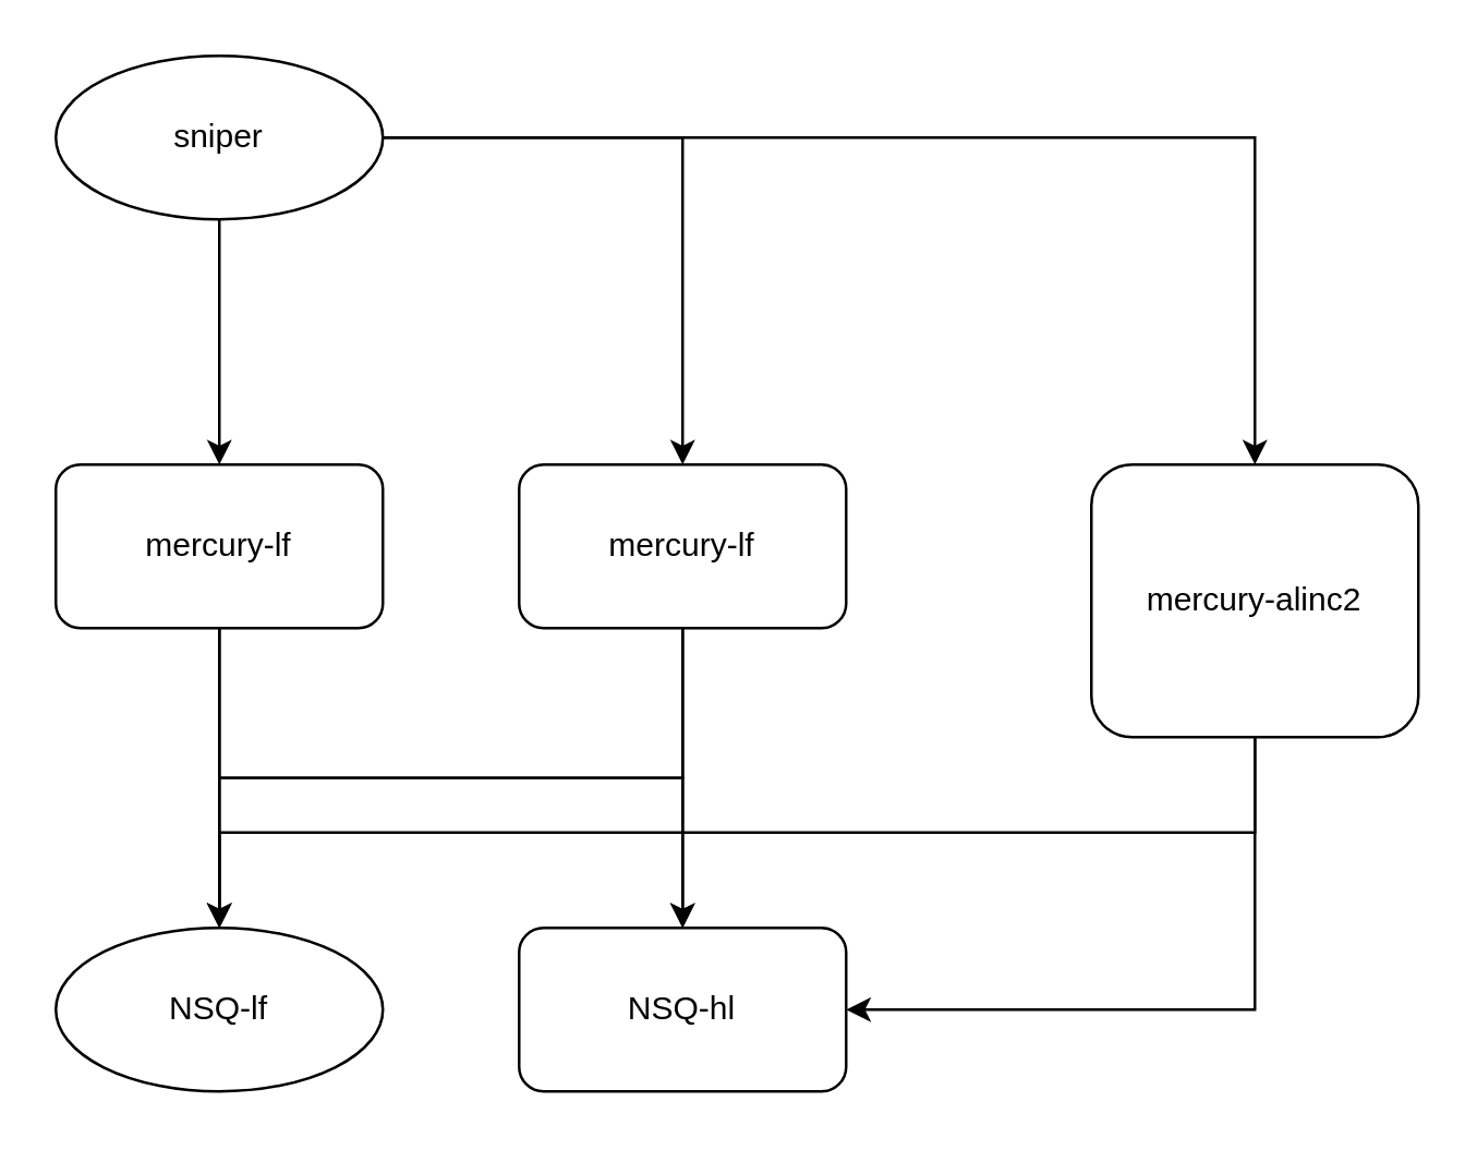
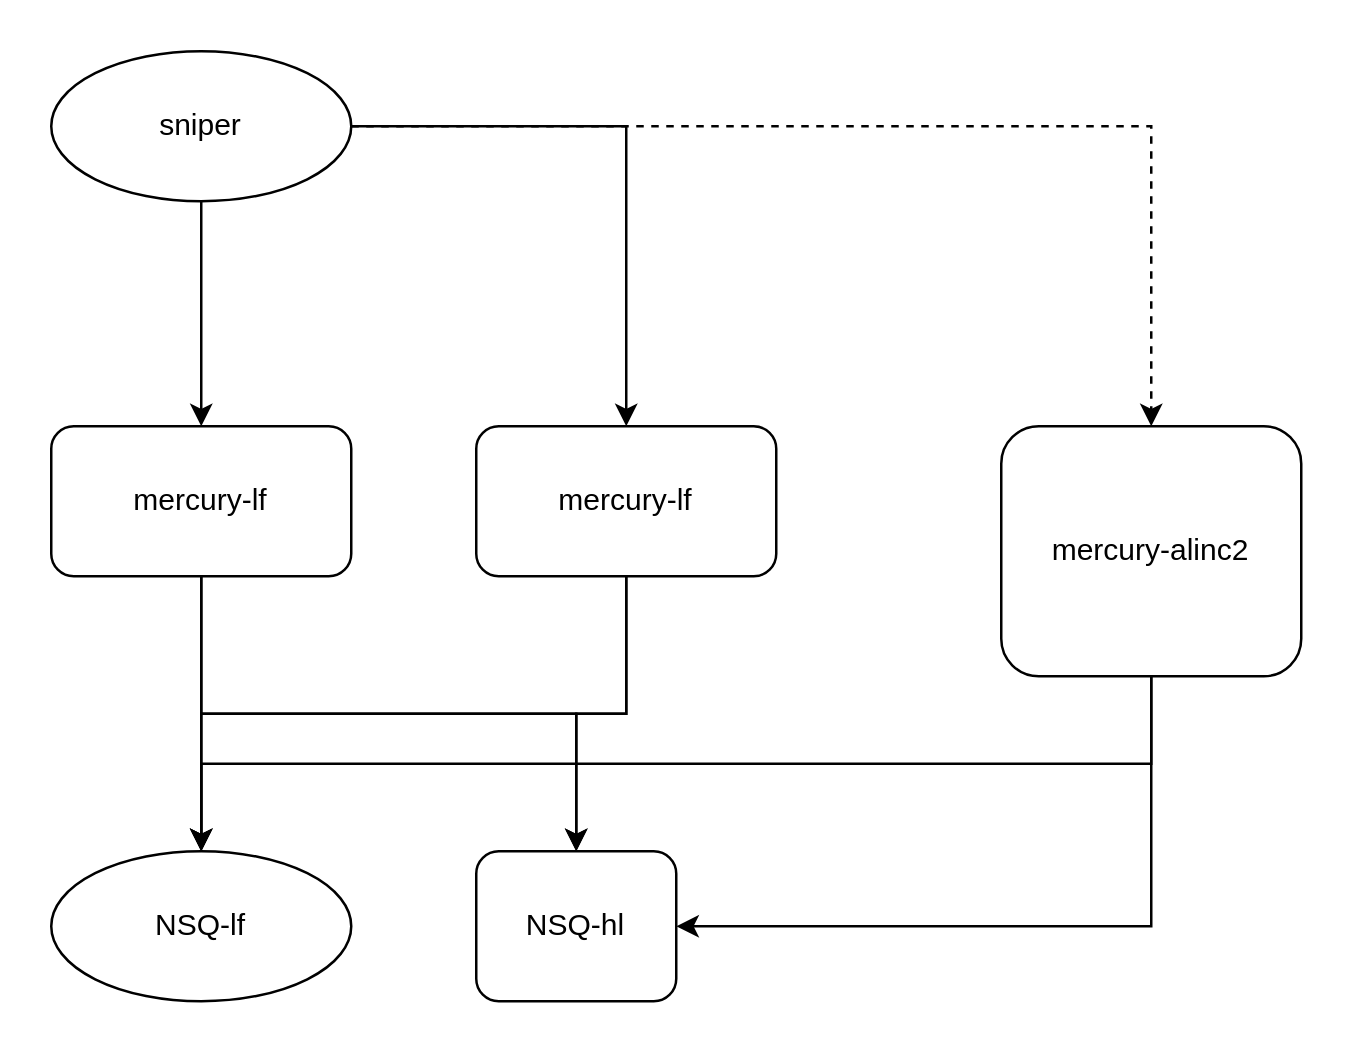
  <mxCell id="0" />
  <mxCell id="1" parent="0" />
  <mxCell id="2" style="edgeStyle=orthogonalEdgeStyle;rounded=0;orthogonalLoop=1;jettySize=auto;html=1;entryX=0.5;entryY=0;entryDx=0;entryDy=0;" edge="1" parent="1" source="5" target="8"><mxGeometry relative="1" as="geometry" /></mxCell>
  <mxCell id="3" style="edgeStyle=orthogonalEdgeStyle;rounded=0;orthogonalLoop=1;jettySize=auto;html=1;exitX=1;exitY=0.5;exitDx=0;exitDy=0;" edge="1" parent="1" source="5" target="11"><mxGeometry relative="1" as="geometry" /></mxCell>
- <mxCell id="4" style="edgeStyle=orthogonalEdgeStyle;rounded=0;orthogonalLoop=1;jettySize=auto;html=1;exitX=1;exitY=0.5;exitDx=0;exitDy=0;entryX=0.5;entryY=0;entryDx=0;entryDy=0;" edge="1" parent="1" source="5" target="14"><mxGeometry relative="1" as="geometry" /></mxCell>
+ <mxCell id="4" style="edgeStyle=orthogonalEdgeStyle;rounded=0;orthogonalLoop=1;jettySize=auto;html=1;exitX=1;exitY=0.5;exitDx=0;exitDy=0;entryX=0.5;entryY=0;entryDx=0;entryDy=0;dashed=1;" edge="1" parent="1" source="5" target="14"><mxGeometry relative="1" as="geometry" /></mxCell>
  <mxCell id="5" value="sniper" style="ellipse;whiteSpace=wrap;html=1;" vertex="1" parent="1"><mxGeometry x="20" y="20" width="120" height="60" as="geometry" /></mxCell>
  <mxCell id="6" style="edgeStyle=orthogonalEdgeStyle;rounded=0;orthogonalLoop=1;jettySize=auto;html=1;exitX=0.5;exitY=1;exitDx=0;exitDy=0;entryX=0.5;entryY=0;entryDx=0;entryDy=0;" edge="1" parent="1" source="8" target="15"><mxGeometry relative="1" as="geometry" /></mxCell>
  <mxCell id="7" style="edgeStyle=orthogonalEdgeStyle;rounded=0;orthogonalLoop=1;jettySize=auto;html=1;exitX=0.5;exitY=1;exitDx=0;exitDy=0;entryX=0.5;entryY=0;entryDx=0;entryDy=0;" edge="1" parent="1" source="8" target="16"><mxGeometry relative="1" as="geometry" /></mxCell>
  <mxCell id="8" value="mercury-lf" style="rounded=1;whiteSpace=wrap;html=1;" vertex="1" parent="1"><mxGeometry x="20" y="170" width="120" height="60" as="geometry" /></mxCell>
  <mxCell id="9" style="edgeStyle=orthogonalEdgeStyle;rounded=0;orthogonalLoop=1;jettySize=auto;html=1;exitX=0.5;exitY=1;exitDx=0;exitDy=0;entryX=0.5;entryY=0;entryDx=0;entryDy=0;" edge="1" parent="1" source="11" target="16"><mxGeometry relative="1" as="geometry" /></mxCell>
  <mxCell id="10" style="edgeStyle=orthogonalEdgeStyle;rounded=0;orthogonalLoop=1;jettySize=auto;html=1;exitX=0.5;exitY=1;exitDx=0;exitDy=0;entryX=0.5;entryY=0;entryDx=0;entryDy=0;" edge="1" parent="1" source="11" target="15"><mxGeometry relative="1" as="geometry" /></mxCell>
  <mxCell id="11" value="mercury-lf" style="rounded=1;whiteSpace=wrap;html=1;" vertex="1" parent="1"><mxGeometry x="190" y="170" width="120" height="60" as="geometry" /></mxCell>
  <mxCell id="12" style="edgeStyle=orthogonalEdgeStyle;rounded=0;orthogonalLoop=1;jettySize=auto;html=1;exitX=0.5;exitY=1;exitDx=0;exitDy=0;entryX=1;entryY=0.5;entryDx=0;entryDy=0;" edge="1" parent="1" source="14" target="16"><mxGeometry relative="1" as="geometry" /></mxCell>
  <mxCell id="13" style="edgeStyle=orthogonalEdgeStyle;rounded=0;orthogonalLoop=1;jettySize=auto;html=1;exitX=0.5;exitY=1;exitDx=0;exitDy=0;" edge="1" parent="1" source="14" target="15"><mxGeometry relative="1" as="geometry" /></mxCell>
  <mxCell id="14" value="mercury-alinc2" style="rounded=1;whiteSpace=wrap;html=1;" vertex="1" parent="1"><mxGeometry x="400" y="170" width="120" height="100" as="geometry" /></mxCell>
  <mxCell id="15" value="NSQ-lf" style="ellipse;whiteSpace=wrap;html=1;" vertex="1" parent="1"><mxGeometry x="20" y="340" width="120" height="60" as="geometry" /></mxCell>
- <mxCell id="16" value="NSQ-hl" style="rounded=1;whiteSpace=wrap;html=1;" vertex="1" parent="1"><mxGeometry x="190" y="340" width="120" height="60" as="geometry" /></mxCell>
+ <mxCell id="16" value="NSQ-hl" style="rounded=1;whiteSpace=wrap;html=1;" vertex="1" parent="1"><mxGeometry x="190" y="340" width="80" height="60" as="geometry" /></mxCell>
